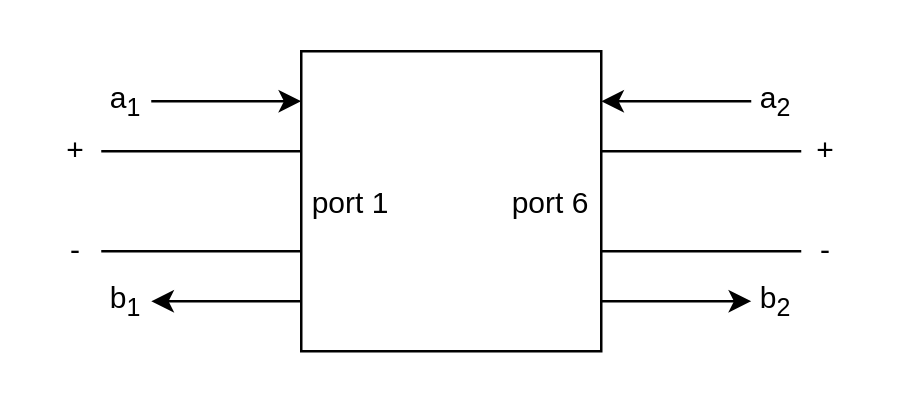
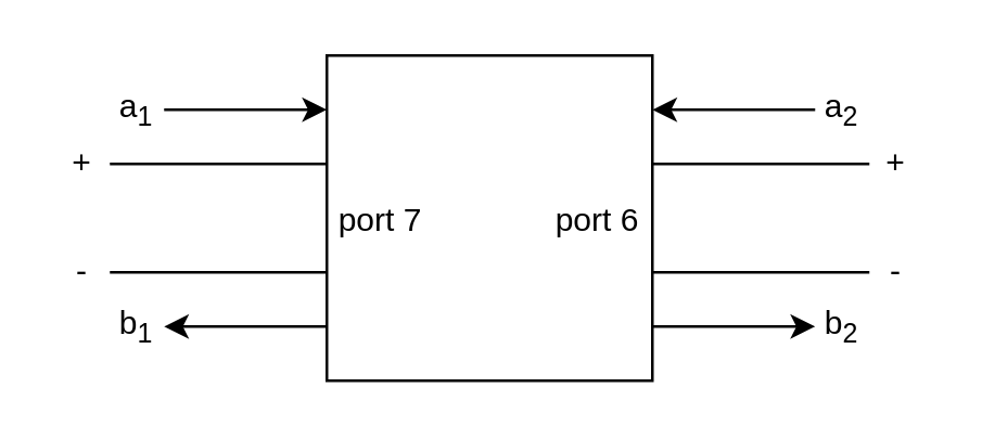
  <mxCell id="0" />
  <mxCell id="1" parent="0" />
  <mxCell id="2" value="" style="rounded=0;whiteSpace=wrap;html=1;" vertex="1" parent="1"><mxGeometry x="120" y="20" width="120" height="120" as="geometry" /></mxCell>
  <mxCell id="3" value="" style="endArrow=none;html=1;rounded=0;" edge="1" parent="1"><mxGeometry width="50" height="50" relative="1" as="geometry"><mxPoint x="40" y="60" as="sourcePoint" /><mxPoint x="120" y="60" as="targetPoint" /></mxGeometry></mxCell>
  <mxCell id="4" value="" style="endArrow=none;html=1;rounded=0;" edge="1" parent="1"><mxGeometry width="50" height="50" relative="1" as="geometry"><mxPoint x="40" y="100" as="sourcePoint" /><mxPoint x="120" y="100" as="targetPoint" /></mxGeometry></mxCell>
  <mxCell id="5" value="" style="endArrow=none;html=1;rounded=0;" edge="1" parent="1"><mxGeometry width="50" height="50" relative="1" as="geometry"><mxPoint x="240" y="60" as="sourcePoint" /><mxPoint x="320" y="60" as="targetPoint" /></mxGeometry></mxCell>
  <mxCell id="6" value="" style="endArrow=none;html=1;rounded=0;" edge="1" parent="1"><mxGeometry width="50" height="50" relative="1" as="geometry"><mxPoint x="240" y="100" as="sourcePoint" /><mxPoint x="320" y="100" as="targetPoint" /></mxGeometry></mxCell>
  <mxCell id="7" value="" style="endArrow=classic;html=1;rounded=0;" edge="1" parent="1"><mxGeometry width="50" height="50" relative="1" as="geometry"><mxPoint x="60" y="40" as="sourcePoint" /><mxPoint x="120" y="40" as="targetPoint" /></mxGeometry></mxCell>
  <mxCell id="8" value="" style="endArrow=classic;html=1;rounded=0;" edge="1" parent="1"><mxGeometry width="50" height="50" relative="1" as="geometry"><mxPoint x="240" y="120" as="sourcePoint" /><mxPoint x="300" y="120" as="targetPoint" /></mxGeometry></mxCell>
  <mxCell id="9" value="" style="endArrow=classic;html=1;rounded=0;" edge="1" parent="1"><mxGeometry width="50" height="50" relative="1" as="geometry"><mxPoint x="120" y="120" as="sourcePoint" /><mxPoint x="60" y="120" as="targetPoint" /></mxGeometry></mxCell>
  <mxCell id="10" value="" style="endArrow=classic;html=1;rounded=0;" edge="1" parent="1"><mxGeometry width="50" height="50" relative="1" as="geometry"><mxPoint x="300" y="40" as="sourcePoint" /><mxPoint x="240" y="40" as="targetPoint" /></mxGeometry></mxCell>
  <mxCell id="11" value="a&lt;sub&gt;1&lt;/sub&gt;" style="text;html=1;align=center;verticalAlign=middle;whiteSpace=wrap;rounded=0;" vertex="1" parent="1"><mxGeometry x="20" y="25" width="60" height="30" as="geometry" /></mxCell>
  <mxCell id="12" value="a&lt;sub&gt;2&lt;/sub&gt;" style="text;html=1;align=center;verticalAlign=middle;whiteSpace=wrap;rounded=0;" vertex="1" parent="1"><mxGeometry x="280" y="25" width="60" height="30" as="geometry" /></mxCell>
  <mxCell id="13" value="b&lt;sub&gt;1&lt;/sub&gt;" style="text;html=1;align=center;verticalAlign=middle;whiteSpace=wrap;rounded=0;" vertex="1" parent="1"><mxGeometry x="20" y="105" width="60" height="30" as="geometry" /></mxCell>
  <mxCell id="14" value="b&lt;sub&gt;2&lt;/sub&gt;" style="text;html=1;align=center;verticalAlign=middle;whiteSpace=wrap;rounded=0;" vertex="1" parent="1"><mxGeometry x="280" y="105" width="60" height="30" as="geometry" /></mxCell>
  <mxCell id="15" value="+" style="text;html=1;align=center;verticalAlign=middle;whiteSpace=wrap;rounded=0;spacing=0;" vertex="1" parent="1"><mxGeometry x="20" y="50" width="20" height="20" as="geometry" /></mxCell>
  <mxCell id="16" value="+" style="text;html=1;align=center;verticalAlign=middle;whiteSpace=wrap;rounded=0;spacing=0;" vertex="1" parent="1"><mxGeometry x="320" y="50" width="20" height="20" as="geometry" /></mxCell>
  <mxCell id="17" value="-" style="text;html=1;align=center;verticalAlign=middle;whiteSpace=wrap;rounded=0;spacing=0;" vertex="1" parent="1"><mxGeometry x="20" y="90" width="20" height="20" as="geometry" /></mxCell>
  <mxCell id="18" value="-" style="text;html=1;align=center;verticalAlign=middle;whiteSpace=wrap;rounded=0;spacing=0;" vertex="1" parent="1"><mxGeometry x="320" y="90" width="20" height="20" as="geometry" /></mxCell>
- <mxCell id="19" value="&lt;p style=&quot;line-height: 100%;&quot;&gt;port 1&lt;/p&gt;" style="text;html=1;align=center;verticalAlign=middle;whiteSpace=wrap;rounded=0;spacing=0;" vertex="1" parent="1"><mxGeometry x="110" y="65" width="60" height="30" as="geometry" /></mxCell>
+ <mxCell id="19" value="&lt;p style=&quot;line-height: 100%;&quot;&gt;port 7&lt;/p&gt;" style="text;html=1;align=center;verticalAlign=middle;whiteSpace=wrap;rounded=0;spacing=0;" vertex="1" parent="1"><mxGeometry x="110" y="65" width="60" height="30" as="geometry" /></mxCell>
  <mxCell id="20" value="&lt;p style=&quot;line-height: 100%;&quot;&gt;port 6&lt;br&gt;&lt;/p&gt;" style="text;html=1;align=center;verticalAlign=middle;whiteSpace=wrap;rounded=0;spacing=0;" vertex="1" parent="1"><mxGeometry x="190" y="65" width="60" height="30" as="geometry" /></mxCell>
